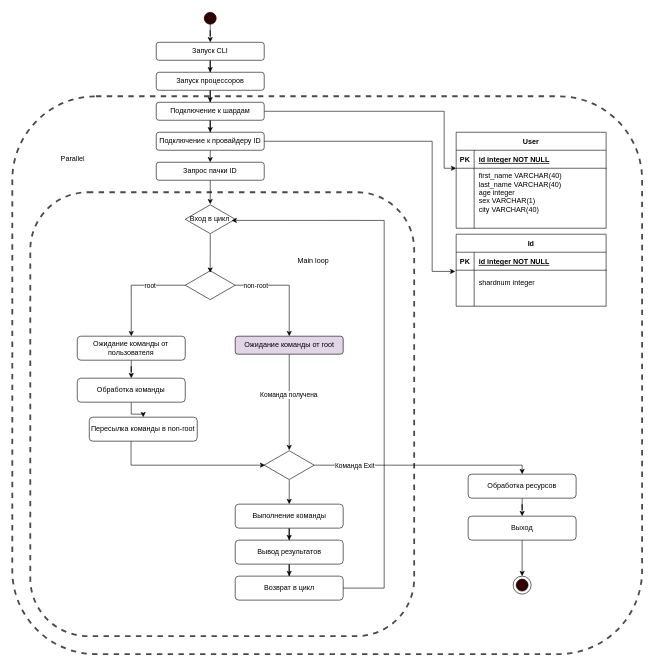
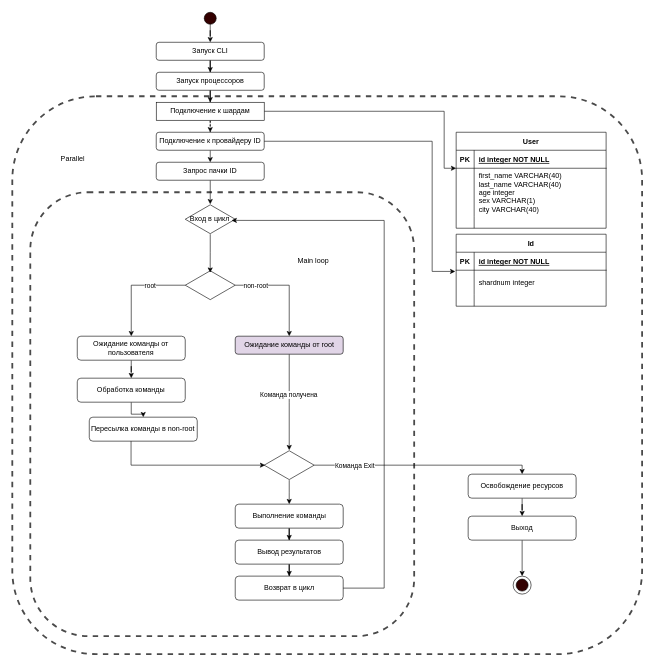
  <mxCell id="0" />
  <mxCell id="1" parent="0" />
  <mxCell id="2" value="" style="rounded=1;whiteSpace=wrap;html=1;fillColor=none;dashed=1;strokeWidth=3;strokeColor=#4A4A4A;" vertex="1" parent="1"><mxGeometry x="50" y="320" width="640" height="740" as="geometry" /></mxCell>
  <mxCell id="3" value="" style="rounded=1;whiteSpace=wrap;html=1;fillColor=none;dashed=1;strokeWidth=3;strokeColor=#4A4A4A;" vertex="1" parent="1"><mxGeometry x="20" y="160" width="1050" height="930" as="geometry" /></mxCell>
  <mxCell id="4" value="User" style="shape=table;startSize=30;container=1;collapsible=1;childLayout=tableLayout;fixedRows=1;rowLines=0;fontStyle=1;align=center;resizeLast=1;" parent="1" vertex="1"><mxGeometry x="760" y="220" width="250" height="160" as="geometry" /></mxCell>
  <mxCell id="5" value="" style="shape=partialRectangle;collapsible=0;dropTarget=0;pointerEvents=0;fillColor=none;points=[[0,0.5],[1,0.5]];portConstraint=eastwest;top=0;left=0;right=0;bottom=1;" parent="4" vertex="1"><mxGeometry y="30" width="250" height="30" as="geometry" /></mxCell>
  <mxCell id="6" value="PK" style="shape=partialRectangle;overflow=hidden;connectable=0;fillColor=none;top=0;left=0;bottom=0;right=0;fontStyle=1;" parent="5" vertex="1"><mxGeometry width="30" height="30" as="geometry"><mxRectangle width="30" height="30" as="alternateBounds" /></mxGeometry></mxCell>
  <mxCell id="7" value="id integer NOT NULL " style="shape=partialRectangle;overflow=hidden;connectable=0;fillColor=none;top=0;left=0;bottom=0;right=0;align=left;spacingLeft=6;fontStyle=5;" parent="5" vertex="1"><mxGeometry x="30" width="220" height="30" as="geometry"><mxRectangle width="220" height="30" as="alternateBounds" /></mxGeometry></mxCell>
  <mxCell id="8" value="" style="shape=partialRectangle;collapsible=0;dropTarget=0;pointerEvents=0;fillColor=none;points=[[0,0.5],[1,0.5]];portConstraint=eastwest;top=0;left=0;right=0;bottom=0;" parent="4" vertex="1"><mxGeometry y="60" width="250" height="80" as="geometry" /></mxCell>
  <mxCell id="9" value="" style="shape=partialRectangle;overflow=hidden;connectable=0;fillColor=none;top=0;left=0;bottom=0;right=0;" parent="8" vertex="1"><mxGeometry width="30" height="80" as="geometry"><mxRectangle width="30" height="80" as="alternateBounds" /></mxGeometry></mxCell>
  <mxCell id="10" value="first_name VARCHAR(40)&#10;last_name VARCHAR(40)&#10;age integer&#10;sex VARCHAR(1)&#10;city VARCHAR(40)" style="shape=partialRectangle;overflow=hidden;connectable=0;fillColor=none;top=0;left=0;bottom=0;right=0;align=left;spacingLeft=6;" parent="8" vertex="1"><mxGeometry x="30" width="220" height="80" as="geometry"><mxRectangle width="220" height="80" as="alternateBounds" /></mxGeometry></mxCell>
  <mxCell id="11" value="" style="shape=partialRectangle;collapsible=0;dropTarget=0;pointerEvents=0;fillColor=none;points=[[0,0.5],[1,0.5]];portConstraint=eastwest;top=0;left=0;right=0;bottom=0;" parent="4" vertex="1"><mxGeometry y="140" width="250" height="20" as="geometry" /></mxCell>
  <mxCell id="12" value="" style="shape=partialRectangle;overflow=hidden;connectable=0;fillColor=none;top=0;left=0;bottom=0;right=0;" parent="11" vertex="1"><mxGeometry width="30" height="20" as="geometry"><mxRectangle width="30" height="20" as="alternateBounds" /></mxGeometry></mxCell>
  <mxCell id="13" value="" style="shape=partialRectangle;overflow=hidden;connectable=0;fillColor=none;top=0;left=0;bottom=0;right=0;align=left;spacingLeft=6;" parent="11" vertex="1"><mxGeometry x="30" width="220" height="20" as="geometry"><mxRectangle width="220" height="20" as="alternateBounds" /></mxGeometry></mxCell>
  <mxCell id="14" value="Id" style="shape=table;startSize=30;container=1;collapsible=1;childLayout=tableLayout;fixedRows=1;rowLines=0;fontStyle=1;align=center;resizeLast=1;" vertex="1" parent="1"><mxGeometry x="760" y="390" width="250" height="120" as="geometry" /></mxCell>
  <mxCell id="15" value="" style="shape=partialRectangle;collapsible=0;dropTarget=0;pointerEvents=0;fillColor=none;points=[[0,0.5],[1,0.5]];portConstraint=eastwest;top=0;left=0;right=0;bottom=1;" vertex="1" parent="14"><mxGeometry y="30" width="250" height="30" as="geometry" /></mxCell>
  <mxCell id="16" value="PK" style="shape=partialRectangle;overflow=hidden;connectable=0;fillColor=none;top=0;left=0;bottom=0;right=0;fontStyle=1;" vertex="1" parent="15"><mxGeometry width="30" height="30" as="geometry"><mxRectangle width="30" height="30" as="alternateBounds" /></mxGeometry></mxCell>
  <mxCell id="17" value="id integer NOT NULL " style="shape=partialRectangle;overflow=hidden;connectable=0;fillColor=none;top=0;left=0;bottom=0;right=0;align=left;spacingLeft=6;fontStyle=5;" vertex="1" parent="15"><mxGeometry x="30" width="220" height="30" as="geometry"><mxRectangle width="220" height="30" as="alternateBounds" /></mxGeometry></mxCell>
  <mxCell id="18" value="" style="shape=partialRectangle;collapsible=0;dropTarget=0;pointerEvents=0;fillColor=none;points=[[0,0.5],[1,0.5]];portConstraint=eastwest;top=0;left=0;right=0;bottom=0;" vertex="1" parent="14"><mxGeometry y="60" width="250" height="40" as="geometry" /></mxCell>
  <mxCell id="19" value="" style="shape=partialRectangle;overflow=hidden;connectable=0;fillColor=none;top=0;left=0;bottom=0;right=0;" vertex="1" parent="18"><mxGeometry width="30" height="40" as="geometry"><mxRectangle width="30" height="40" as="alternateBounds" /></mxGeometry></mxCell>
  <mxCell id="20" value="shardnum integer" style="shape=partialRectangle;overflow=hidden;connectable=0;fillColor=none;top=0;left=0;bottom=0;right=0;align=left;spacingLeft=6;" vertex="1" parent="18"><mxGeometry x="30" width="220" height="40" as="geometry"><mxRectangle width="220" height="40" as="alternateBounds" /></mxGeometry></mxCell>
  <mxCell id="21" value="" style="shape=partialRectangle;collapsible=0;dropTarget=0;pointerEvents=0;fillColor=none;points=[[0,0.5],[1,0.5]];portConstraint=eastwest;top=0;left=0;right=0;bottom=0;" vertex="1" parent="14"><mxGeometry y="100" width="250" height="20" as="geometry" /></mxCell>
  <mxCell id="22" value="" style="shape=partialRectangle;overflow=hidden;connectable=0;fillColor=none;top=0;left=0;bottom=0;right=0;" vertex="1" parent="21"><mxGeometry width="30" height="20" as="geometry"><mxRectangle width="30" height="20" as="alternateBounds" /></mxGeometry></mxCell>
  <mxCell id="23" value="" style="shape=partialRectangle;overflow=hidden;connectable=0;fillColor=none;top=0;left=0;bottom=0;right=0;align=left;spacingLeft=6;" vertex="1" parent="21"><mxGeometry x="30" width="220" height="20" as="geometry"><mxRectangle width="220" height="20" as="alternateBounds" /></mxGeometry></mxCell>
  <mxCell id="24" style="edgeStyle=orthogonalEdgeStyle;rounded=0;orthogonalLoop=1;jettySize=auto;html=1;entryX=0.5;entryY=0;entryDx=0;entryDy=0;" edge="1" parent="1" source="25" target="27"><mxGeometry relative="1" as="geometry" /></mxCell>
  <mxCell id="25" value="" style="ellipse;whiteSpace=wrap;html=1;fillColor=#330000;" vertex="1" parent="1"><mxGeometry x="339.99" y="20" width="20" height="20" as="geometry" /></mxCell>
  <mxCell id="26" style="edgeStyle=orthogonalEdgeStyle;rounded=0;orthogonalLoop=1;jettySize=auto;html=1;" edge="1" parent="1" source="27" target="29"><mxGeometry relative="1" as="geometry" /></mxCell>
  <mxCell id="27" value="Запуск CLI" style="rounded=1;whiteSpace=wrap;html=1;" vertex="1" parent="1"><mxGeometry x="259.99" y="70" width="180" height="30" as="geometry" /></mxCell>
  <mxCell id="28" style="edgeStyle=orthogonalEdgeStyle;rounded=0;orthogonalLoop=1;jettySize=auto;html=1;entryX=0.5;entryY=0;entryDx=0;entryDy=0;" edge="1" parent="1" source="29" target="34"><mxGeometry relative="1" as="geometry" /></mxCell>
  <mxCell id="29" value="Запуск процессоров" style="rounded=1;whiteSpace=wrap;html=1;" vertex="1" parent="1"><mxGeometry x="259.99" y="120" width="180" height="30" as="geometry" /></mxCell>
  <mxCell id="30" style="edgeStyle=orthogonalEdgeStyle;rounded=0;orthogonalLoop=1;jettySize=auto;html=1;" edge="1" parent="1" source="31" target="60"><mxGeometry relative="1" as="geometry" /></mxCell>
  <mxCell id="31" value="Запрос пачки ID" style="rounded=1;whiteSpace=wrap;html=1;" vertex="1" parent="1"><mxGeometry x="260" y="270" width="180" height="30" as="geometry" /></mxCell>
- <mxCell id="32" style="edgeStyle=orthogonalEdgeStyle;rounded=0;orthogonalLoop=1;jettySize=auto;html=1;entryX=0.5;entryY=0;entryDx=0;entryDy=0;" edge="1" parent="1" source="34" target="41"><mxGeometry relative="1" as="geometry" /></mxCell>
+ <mxCell id="32" style="edgeStyle=orthogonalEdgeStyle;rounded=0;orthogonalLoop=1;jettySize=auto;html=1;entryX=0.5;entryY=0;entryDx=0;entryDy=0;dashed=1;" edge="1" parent="1" source="34" target="41"><mxGeometry relative="1" as="geometry" /></mxCell>
  <mxCell id="33" style="edgeStyle=orthogonalEdgeStyle;rounded=0;orthogonalLoop=1;jettySize=auto;html=1;" edge="1" parent="1" source="34" target="8"><mxGeometry relative="1" as="geometry"><Array as="points"><mxPoint x="740" y="185" /><mxPoint x="740" y="280" /></Array></mxGeometry></mxCell>
- <mxCell id="34" value="Подключение к шардам" style="rounded=1;whiteSpace=wrap;html=1;" vertex="1" parent="1"><mxGeometry x="259.99" y="170" width="180" height="30" as="geometry" /></mxCell>
+ <mxCell id="34" value="Подключение к шардам" style="whiteSpace=wrap;html=1;rounded=0;" vertex="1" parent="1"><mxGeometry x="259.99" y="170" width="180" height="30" as="geometry" /></mxCell>
  <mxCell id="35" style="edgeStyle=orthogonalEdgeStyle;rounded=0;orthogonalLoop=1;jettySize=auto;html=1;entryX=0.5;entryY=0;entryDx=0;entryDy=0;" edge="1" parent="1" source="39" target="43"><mxGeometry relative="1" as="geometry"><Array as="points"><mxPoint x="218" y="475" /></Array></mxGeometry></mxCell>
  <mxCell id="36" value="root" style="edgeLabel;html=1;align=center;verticalAlign=middle;resizable=0;points=[];" vertex="1" connectable="0" parent="35"><mxGeometry x="-0.322" relative="1" as="geometry"><mxPoint as="offset" /></mxGeometry></mxCell>
  <mxCell id="37" style="edgeStyle=orthogonalEdgeStyle;rounded=0;orthogonalLoop=1;jettySize=auto;html=1;" edge="1" parent="1" source="39" target="46"><mxGeometry relative="1" as="geometry" /></mxCell>
  <mxCell id="38" value="non-root" style="edgeLabel;html=1;align=center;verticalAlign=middle;resizable=0;points=[];" vertex="1" connectable="0" parent="37"><mxGeometry x="-0.606" relative="1" as="geometry"><mxPoint as="offset" /></mxGeometry></mxCell>
  <mxCell id="39" value="" style="html=1;whiteSpace=wrap;aspect=fixed;shape=isoRectangle;" vertex="1" parent="1"><mxGeometry x="308.33" y="450" width="83.33" height="50" as="geometry" /></mxCell>
  <mxCell id="40" style="edgeStyle=orthogonalEdgeStyle;rounded=0;orthogonalLoop=1;jettySize=auto;html=1;entryX=0.5;entryY=0;entryDx=0;entryDy=0;" edge="1" parent="1" source="41"><mxGeometry relative="1" as="geometry"><mxPoint x="349.99" y="270" as="targetPoint" /></mxGeometry></mxCell>
  <mxCell id="41" value="Подключение к провайдеру ID" style="rounded=1;whiteSpace=wrap;html=1;" vertex="1" parent="1"><mxGeometry x="259.99" y="220" width="180" height="30" as="geometry" /></mxCell>
  <mxCell id="42" style="edgeStyle=orthogonalEdgeStyle;rounded=0;orthogonalLoop=1;jettySize=auto;html=1;entryX=0.5;entryY=0;entryDx=0;entryDy=0;" edge="1" parent="1" source="43" target="48"><mxGeometry relative="1" as="geometry" /></mxCell>
  <mxCell id="43" value="Ожидание команды от пользователя" style="rounded=1;whiteSpace=wrap;html=1;" vertex="1" parent="1"><mxGeometry x="128.33" y="560" width="180" height="40" as="geometry" /></mxCell>
  <mxCell id="44" style="edgeStyle=orthogonalEdgeStyle;rounded=0;orthogonalLoop=1;jettySize=auto;html=1;" edge="1" parent="1" source="46" target="53"><mxGeometry relative="1" as="geometry" /></mxCell>
  <mxCell id="45" value="Команда получена" style="edgeLabel;html=1;align=center;verticalAlign=middle;resizable=0;points=[];" vertex="1" connectable="0" parent="44"><mxGeometry x="-0.166" y="-1" relative="1" as="geometry"><mxPoint as="offset" /></mxGeometry></mxCell>
  <mxCell id="46" value="Ожидание команды от root" style="rounded=1;whiteSpace=wrap;html=1;fillColor=#e1d5e7;" vertex="1" parent="1"><mxGeometry x="391.66" y="560" width="180" height="30" as="geometry" /></mxCell>
  <mxCell id="47" style="edgeStyle=orthogonalEdgeStyle;rounded=0;orthogonalLoop=1;jettySize=auto;html=1;entryX=0.5;entryY=0;entryDx=0;entryDy=0;" edge="1" parent="1" source="48" target="49"><mxGeometry relative="1" as="geometry" /></mxCell>
  <mxCell id="48" value="Обработка команды" style="rounded=1;whiteSpace=wrap;html=1;" vertex="1" parent="1"><mxGeometry x="128.33" y="630" width="180" height="40" as="geometry" /></mxCell>
  <mxCell id="49" value="Пересылка команды в non-root" style="rounded=1;whiteSpace=wrap;html=1;" vertex="1" parent="1"><mxGeometry x="148.33" y="695" width="180" height="40" as="geometry" /></mxCell>
  <mxCell id="50" style="edgeStyle=orthogonalEdgeStyle;rounded=0;orthogonalLoop=1;jettySize=auto;html=1;entryX=0.5;entryY=0;entryDx=0;entryDy=0;" edge="1" parent="1" source="53" target="56"><mxGeometry relative="1" as="geometry" /></mxCell>
  <mxCell id="51" style="edgeStyle=orthogonalEdgeStyle;rounded=0;orthogonalLoop=1;jettySize=auto;html=1;" edge="1" parent="1" source="53" target="67"><mxGeometry relative="1" as="geometry"><Array as="points"><mxPoint x="870" y="775" /></Array></mxGeometry></mxCell>
  <mxCell id="52" value="Команда Exit" style="edgeLabel;html=1;align=center;verticalAlign=middle;resizable=0;points=[];" vertex="1" connectable="0" parent="51"><mxGeometry x="-0.516" y="-1" relative="1" as="geometry"><mxPoint x="-21" y="-1" as="offset" /></mxGeometry></mxCell>
  <mxCell id="53" value="" style="html=1;whiteSpace=wrap;aspect=fixed;shape=isoRectangle;" vertex="1" parent="1"><mxGeometry x="439.99" y="750" width="83.33" height="50" as="geometry" /></mxCell>
  <mxCell id="54" style="edgeStyle=orthogonalEdgeStyle;rounded=0;orthogonalLoop=1;jettySize=auto;html=1;entryX=0.019;entryY=0.5;entryDx=0;entryDy=0;entryPerimeter=0;" edge="1" parent="1" source="49" target="53"><mxGeometry relative="1" as="geometry"><Array as="points"><mxPoint x="218" y="775" /></Array></mxGeometry></mxCell>
  <mxCell id="55" style="edgeStyle=orthogonalEdgeStyle;rounded=0;orthogonalLoop=1;jettySize=auto;html=1;entryX=0.5;entryY=0;entryDx=0;entryDy=0;" edge="1" parent="1" source="56" target="58"><mxGeometry relative="1" as="geometry" /></mxCell>
  <mxCell id="56" value="Выполнение команды" style="rounded=1;whiteSpace=wrap;html=1;" vertex="1" parent="1"><mxGeometry x="391.66" y="840" width="180" height="40" as="geometry" /></mxCell>
  <mxCell id="57" style="edgeStyle=orthogonalEdgeStyle;rounded=0;orthogonalLoop=1;jettySize=auto;html=1;" edge="1" parent="1" source="58" target="59"><mxGeometry relative="1" as="geometry" /></mxCell>
  <mxCell id="58" value="Вывод результатов" style="rounded=1;whiteSpace=wrap;html=1;" vertex="1" parent="1"><mxGeometry x="391.66" y="900" width="180" height="40" as="geometry" /></mxCell>
  <mxCell id="59" value="Возврат в цикл" style="rounded=1;whiteSpace=wrap;html=1;" vertex="1" parent="1"><mxGeometry x="391.66" y="960" width="180" height="40" as="geometry" /></mxCell>
  <mxCell id="60" value="Вход в цикл" style="html=1;whiteSpace=wrap;aspect=fixed;shape=isoRectangle;" vertex="1" parent="1"><mxGeometry x="308.33" y="340" width="83.33" height="50" as="geometry" /></mxCell>
  <mxCell id="61" style="edgeStyle=orthogonalEdgeStyle;rounded=0;orthogonalLoop=1;jettySize=auto;html=1;entryX=0.499;entryY=0.082;entryDx=0;entryDy=0;entryPerimeter=0;" edge="1" parent="1" source="60" target="39"><mxGeometry relative="1" as="geometry" /></mxCell>
  <mxCell id="62" style="edgeStyle=orthogonalEdgeStyle;rounded=0;orthogonalLoop=1;jettySize=auto;html=1;entryX=0.928;entryY=0.539;entryDx=0;entryDy=0;entryPerimeter=0;" edge="1" parent="1" source="59" target="60"><mxGeometry relative="1" as="geometry"><Array as="points"><mxPoint x="640" y="980" /><mxPoint x="640" y="367" /></Array></mxGeometry></mxCell>
  <mxCell id="63" value="Parallel" style="text;strokeColor=none;fillColor=none;align=left;verticalAlign=middle;spacingLeft=4;spacingRight=4;overflow=hidden;points=[[0,0.5],[1,0.5]];portConstraint=eastwest;rotatable=0;whiteSpace=wrap;html=1;" vertex="1" parent="1"><mxGeometry x="95" y="250" width="80" height="30" as="geometry" /></mxCell>
  <mxCell id="64" value="Main loop" style="text;strokeColor=none;fillColor=none;align=left;verticalAlign=middle;spacingLeft=4;spacingRight=4;overflow=hidden;points=[[0,0.5],[1,0.5]];portConstraint=eastwest;rotatable=0;whiteSpace=wrap;html=1;" vertex="1" parent="1"><mxGeometry x="490" y="420" width="80" height="30" as="geometry" /></mxCell>
  <mxCell id="65" style="edgeStyle=orthogonalEdgeStyle;rounded=0;orthogonalLoop=1;jettySize=auto;html=1;entryX=-0.006;entryY=0.05;entryDx=0;entryDy=0;entryPerimeter=0;" edge="1" parent="1" source="41" target="18"><mxGeometry relative="1" as="geometry"><Array as="points"><mxPoint x="720" y="235" /><mxPoint x="720" y="452" /></Array></mxGeometry></mxCell>
  <mxCell id="66" style="edgeStyle=orthogonalEdgeStyle;rounded=0;orthogonalLoop=1;jettySize=auto;html=1;" edge="1" parent="1" source="67" target="69"><mxGeometry relative="1" as="geometry" /></mxCell>
- <mxCell id="67" value="Обработка ресурсов" style="rounded=1;whiteSpace=wrap;html=1;" vertex="1" parent="1"><mxGeometry x="780" y="790" width="180" height="40" as="geometry" /></mxCell>
+ <mxCell id="67" value="Освобождение ресурсов" style="rounded=1;whiteSpace=wrap;html=1;" vertex="1" parent="1"><mxGeometry x="780" y="790" width="180" height="40" as="geometry" /></mxCell>
  <mxCell id="68" style="edgeStyle=orthogonalEdgeStyle;rounded=0;orthogonalLoop=1;jettySize=auto;html=1;" edge="1" parent="1" source="69" target="72"><mxGeometry relative="1" as="geometry" /></mxCell>
  <mxCell id="69" value="Выход" style="rounded=1;whiteSpace=wrap;html=1;" vertex="1" parent="1"><mxGeometry x="780" y="860" width="180" height="40" as="geometry" /></mxCell>
  <mxCell id="70" value="" style="group" vertex="1" connectable="0" parent="1"><mxGeometry x="855" y="960" width="30" height="30" as="geometry" /></mxCell>
  <mxCell id="71" value="" style="ellipse;whiteSpace=wrap;html=1;fillColor=#330000;" vertex="1" parent="70"><mxGeometry x="5" y="5" width="20" height="20" as="geometry" /></mxCell>
  <mxCell id="72" value="" style="ellipse;whiteSpace=wrap;html=1;aspect=fixed;fillColor=none;" vertex="1" parent="70"><mxGeometry width="30" height="30" as="geometry" /></mxCell>
